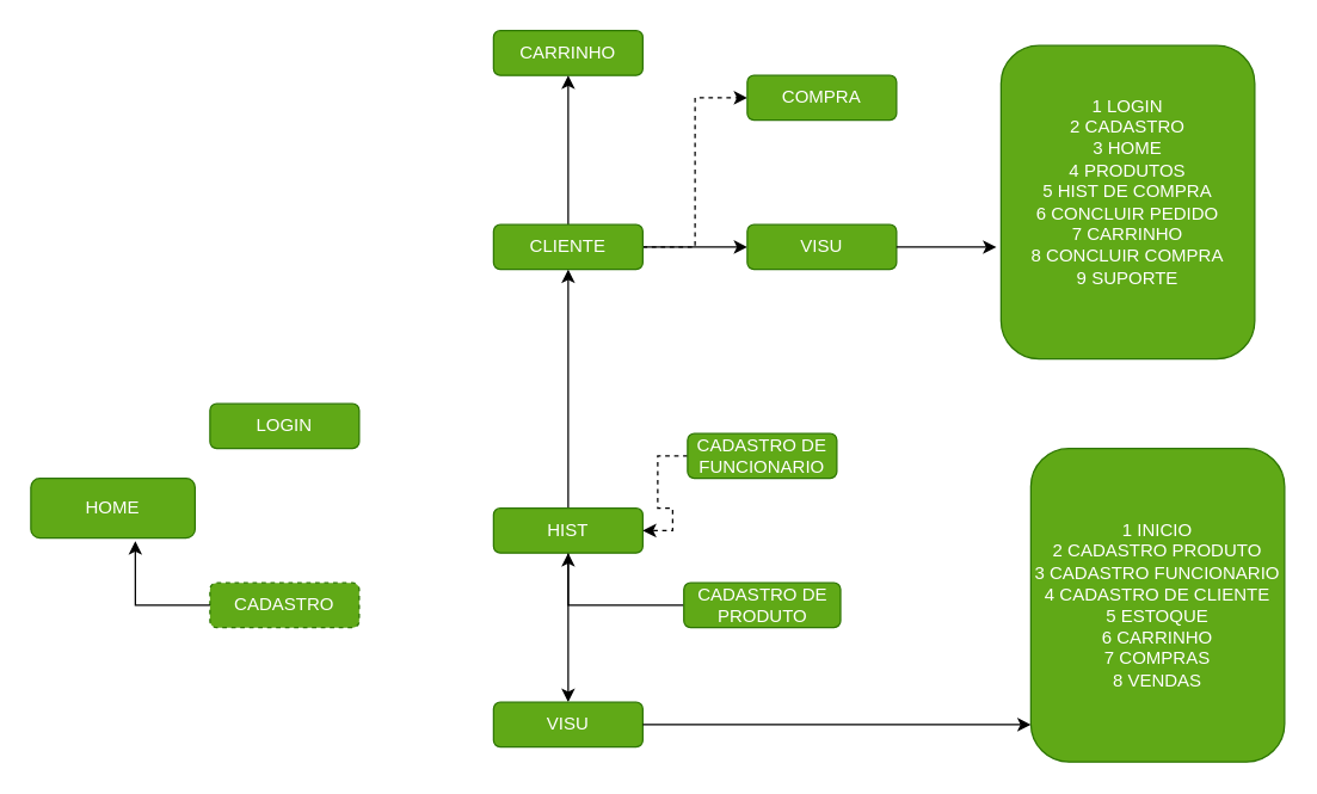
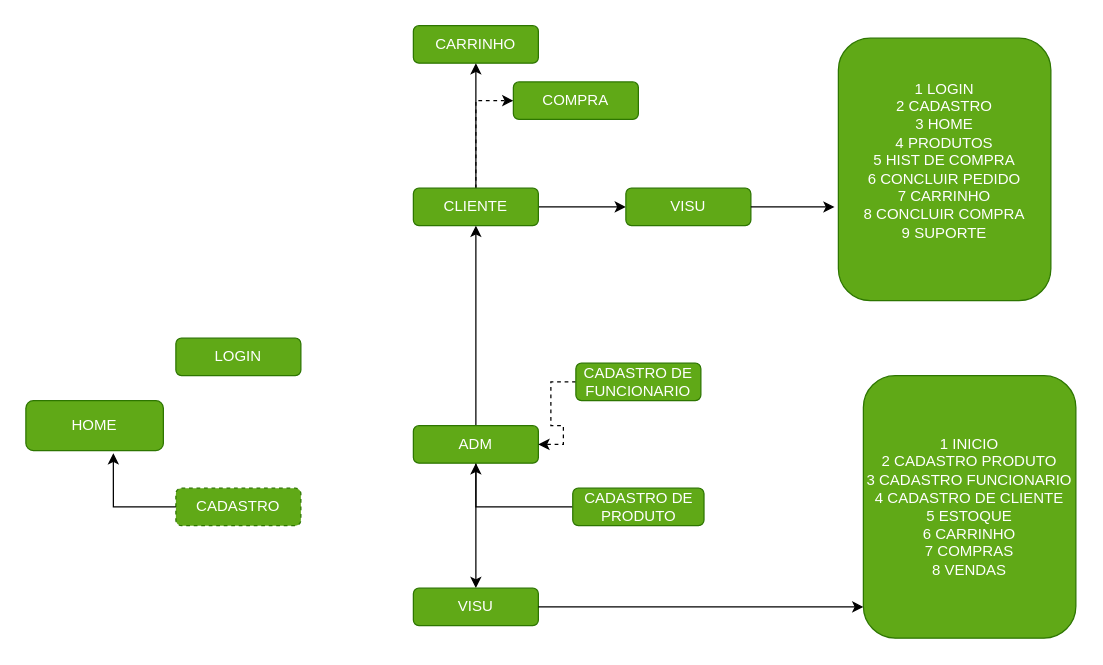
  <mxCell id="0" />
  <mxCell id="1" parent="0" />
  <mxCell id="2" value="HOME" style="rounded=1;whiteSpace=wrap;html=1;fillColor=#60a917;fontColor=#ffffff;strokeColor=#2D7600;" vertex="1" parent="1"><mxGeometry y="320" width="110" height="40" as="geometry" x="20" /></mxCell>
  <mxCell id="3" value="LOGIN" style="rounded=1;whiteSpace=wrap;html=1;fillColor=#60a917;fontColor=#ffffff;strokeColor=#2D7600;" vertex="1" parent="1"><mxGeometry x="140" y="270" width="100" height="30" as="geometry" /></mxCell>
  <mxCell id="4" value="CADASTRO" style="rounded=1;whiteSpace=wrap;html=1;fillColor=#60a917;fontColor=#ffffff;strokeColor=#2D7600;dashed=1;" vertex="1" parent="1"><mxGeometry x="140" y="390" width="100" height="30" as="geometry" /></mxCell>
  <mxCell id="5" style="edgeStyle=orthogonalEdgeStyle;rounded=0;orthogonalLoop=1;jettySize=auto;html=1;entryX=0.636;entryY=1.05;entryDx=0;entryDy=0;entryPerimeter=0;" edge="1" parent="1" source="4" target="2"><mxGeometry relative="1" as="geometry" /></mxCell>
  <mxCell id="6" value="CARRINHO" style="rounded=1;whiteSpace=wrap;html=1;fillColor=#60a917;fontColor=#ffffff;strokeColor=#2D7600;" vertex="1" parent="1"><mxGeometry x="330" y="20" width="100" height="30" as="geometry" /></mxCell>
  <mxCell id="7" style="edgeStyle=orthogonalEdgeStyle;rounded=0;orthogonalLoop=1;jettySize=auto;html=1;" edge="1" parent="1" source="10" target="6"><mxGeometry relative="1" as="geometry" /></mxCell>
  <mxCell id="8" style="edgeStyle=orthogonalEdgeStyle;rounded=0;orthogonalLoop=1;jettySize=auto;html=1;entryX=0;entryY=0.5;entryDx=0;entryDy=0;dashed=1;" edge="1" parent="1" source="10" target="11"><mxGeometry relative="1" as="geometry" /></mxCell>
  <mxCell id="9" style="edgeStyle=orthogonalEdgeStyle;rounded=0;orthogonalLoop=1;jettySize=auto;html=1;" edge="1" parent="1" source="10" target="12"><mxGeometry relative="1" as="geometry" /></mxCell>
  <mxCell id="10" value="CLIENTE" style="rounded=1;whiteSpace=wrap;html=1;fillColor=#60a917;fontColor=#ffffff;strokeColor=#2D7600;" vertex="1" parent="1"><mxGeometry x="330" y="150" width="100" height="30" as="geometry" /></mxCell>
- <mxCell id="11" value="COMPRA" style="rounded=1;whiteSpace=wrap;html=1;fillColor=#60a917;fontColor=#ffffff;strokeColor=#2D7600;" vertex="1" parent="1"><mxGeometry x="500" y="50" width="100" height="30" as="geometry" /></mxCell>
+ <mxCell id="11" value="COMPRA" style="rounded=1;whiteSpace=wrap;html=1;fillColor=#60a917;fontColor=#ffffff;strokeColor=#2D7600;" vertex="1" parent="1"><mxGeometry x="410" y="65" width="100" height="30" as="geometry" /></mxCell>
  <mxCell id="12" value="VISU" style="rounded=1;whiteSpace=wrap;html=1;fillColor=#60a917;fontColor=#ffffff;strokeColor=#2D7600;" vertex="1" parent="1"><mxGeometry x="500" y="150" width="100" height="30" as="geometry" /></mxCell>
  <mxCell id="13" value="&lt;div&gt;1 LOGIN&lt;/div&gt;&lt;div&gt;2 CADASTRO&lt;/div&gt;&lt;div&gt;3 HOME&lt;/div&gt;&lt;div&gt;4 PRODUTOS&lt;/div&gt;&lt;div&gt;5 HIST DE COMPRA&lt;/div&gt;&lt;div&gt;6 CONCLUIR PEDIDO&lt;br&gt;&lt;/div&gt;&lt;div&gt;7 CARRINHO&lt;/div&gt;&lt;div&gt;8 CONCLUIR COMPRA&lt;/div&gt;&lt;div&gt;9 SUPORTE&lt;br&gt;&lt;/div&gt;&lt;div&gt;&lt;br&gt;&lt;/div&gt;" style="rounded=1;whiteSpace=wrap;html=1;fillColor=#60a917;fontColor=#ffffff;strokeColor=#2D7600;" vertex="1" parent="1"><mxGeometry x="670" y="30" width="170" height="210" as="geometry" /></mxCell>
  <mxCell id="14" style="edgeStyle=orthogonalEdgeStyle;rounded=0;orthogonalLoop=1;jettySize=auto;html=1;entryX=-0.018;entryY=0.643;entryDx=0;entryDy=0;entryPerimeter=0;" edge="1" parent="1" source="12" target="13"><mxGeometry relative="1" as="geometry" /></mxCell>
  <mxCell id="15" style="edgeStyle=orthogonalEdgeStyle;rounded=0;orthogonalLoop=1;jettySize=auto;html=1;" edge="1" parent="1" source="17" target="10"><mxGeometry relative="1" as="geometry" /></mxCell>
  <mxCell id="16" style="edgeStyle=orthogonalEdgeStyle;rounded=0;orthogonalLoop=1;jettySize=auto;html=1;entryX=0.5;entryY=0;entryDx=0;entryDy=0;" edge="1" parent="1" source="17" target="18"><mxGeometry relative="1" as="geometry" /></mxCell>
- <mxCell id="17" value="HIST" style="rounded=1;whiteSpace=wrap;html=1;fillColor=#60a917;fontColor=#ffffff;strokeColor=#2D7600;" vertex="1" parent="1"><mxGeometry x="330" y="340" width="100" height="30" as="geometry" /></mxCell>
+ <mxCell id="17" value="ADM" style="rounded=1;whiteSpace=wrap;html=1;fillColor=#60a917;fontColor=#ffffff;strokeColor=#2D7600;" vertex="1" parent="1"><mxGeometry x="330" y="340" width="100" height="30" as="geometry" /></mxCell>
  <mxCell id="18" value="VISU" style="rounded=1;whiteSpace=wrap;html=1;fillColor=#60a917;fontColor=#ffffff;strokeColor=#2D7600;" vertex="1" parent="1"><mxGeometry x="330" y="470" width="100" height="30" as="geometry" /></mxCell>
  <mxCell id="19" style="edgeStyle=orthogonalEdgeStyle;rounded=0;orthogonalLoop=1;jettySize=auto;html=1;entryX=1;entryY=0.5;entryDx=0;entryDy=0;dashed=1;" edge="1" parent="1" source="20" target="17"><mxGeometry relative="1" as="geometry" /></mxCell>
  <mxCell id="20" value="&lt;div&gt;CADASTRO DE&lt;/div&gt;&lt;div&gt;FUNCIONARIO&lt;br&gt;&lt;/div&gt;" style="rounded=1;whiteSpace=wrap;html=1;fillColor=#60a917;fontColor=#ffffff;strokeColor=#2D7600;" vertex="1" parent="1"><mxGeometry x="460" y="290" width="100" height="30" as="geometry" /></mxCell>
  <mxCell id="21" style="edgeStyle=orthogonalEdgeStyle;rounded=0;orthogonalLoop=1;jettySize=auto;html=1;entryX=0.5;entryY=1;entryDx=0;entryDy=0;" edge="1" parent="1" source="22" target="17"><mxGeometry relative="1" as="geometry" /></mxCell>
  <mxCell id="22" value="&lt;div&gt;CADASTRO DE &lt;br&gt;&lt;/div&gt;&lt;div&gt;PRODUTO&lt;br&gt;&lt;/div&gt;" style="rounded=1;whiteSpace=wrap;html=1;fillColor=#60a917;fontColor=#ffffff;strokeColor=#2D7600;" vertex="1" parent="1"><mxGeometry x="457.5" y="390" width="105" height="30" as="geometry" /></mxCell>
  <mxCell id="23" value="&lt;div&gt;1 INICIO&lt;/div&gt;&lt;div&gt;2 CADASTRO PRODUTO&lt;/div&gt;&lt;div&gt;3 CADASTRO FUNCIONARIO&lt;/div&gt;&lt;div&gt;4 CADASTRO DE CLIENTE&lt;/div&gt;&lt;div&gt;5 ESTOQUE &lt;br&gt;&lt;/div&gt;&lt;div&gt;6 CARRINHO&lt;/div&gt;&lt;div&gt;7 COMPRAS&lt;/div&gt;&lt;div&gt;8 VENDAS&lt;br&gt;&lt;/div&gt;" style="rounded=1;whiteSpace=wrap;html=1;fillColor=#60a917;fontColor=#ffffff;strokeColor=#2D7600;" vertex="1" parent="1"><mxGeometry x="690" y="300" width="170" height="210" as="geometry" /></mxCell>
  <mxCell id="24" style="edgeStyle=orthogonalEdgeStyle;rounded=0;orthogonalLoop=1;jettySize=auto;html=1;entryX=0;entryY=0.881;entryDx=0;entryDy=0;entryPerimeter=0;" edge="1" parent="1" source="18" target="23"><mxGeometry relative="1" as="geometry" /></mxCell>
